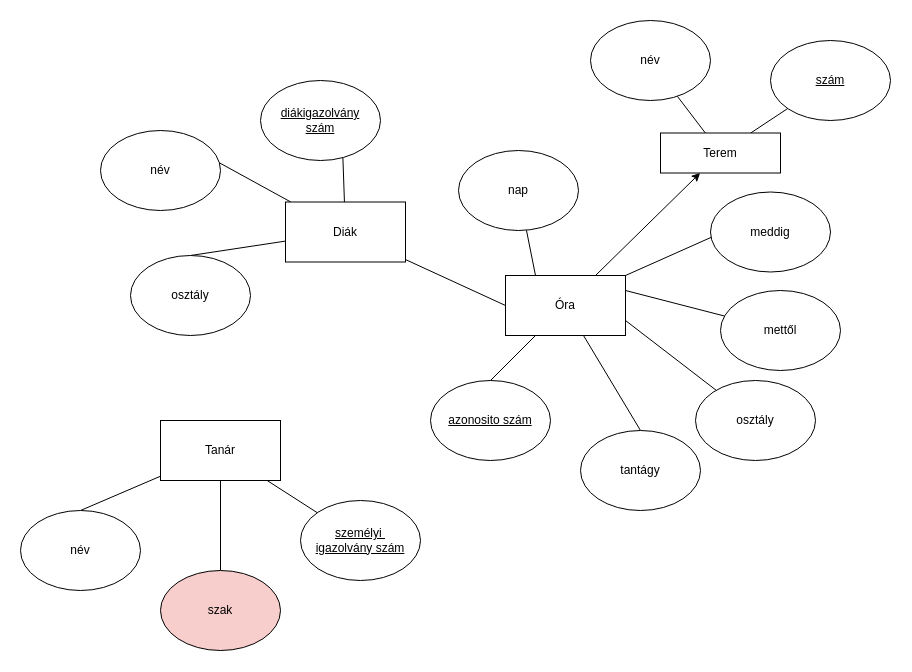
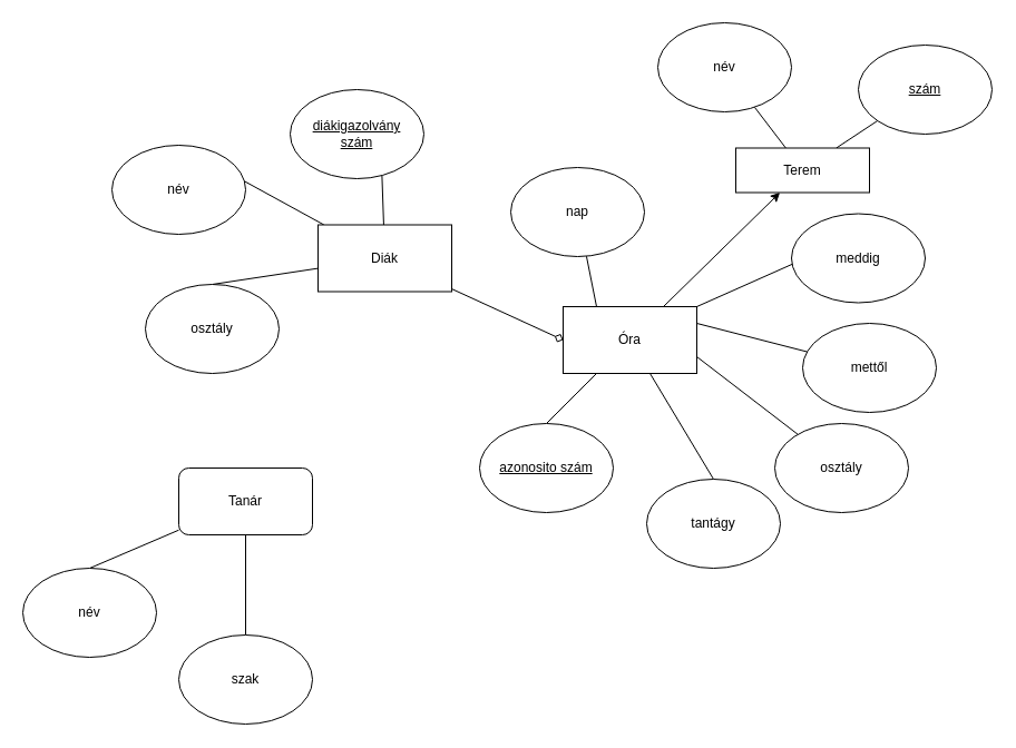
  <mxCell id="0" />
  <mxCell id="1" parent="0" />
  <mxCell id="2" style="edgeStyle=none;rounded=0;orthogonalLoop=1;jettySize=auto;html=1;entryX=0.5;entryY=0;entryDx=0;entryDy=0;endArrow=none;endFill=0;" edge="1" parent="1" source="5" target="21"><mxGeometry relative="1" as="geometry" /></mxCell>
  <mxCell id="3" style="edgeStyle=none;rounded=0;orthogonalLoop=1;jettySize=auto;html=1;endArrow=none;endFill=0;" edge="1" parent="1" source="5" target="19"><mxGeometry relative="1" as="geometry" /></mxCell>
- <mxCell id="4" style="edgeStyle=none;rounded=0;orthogonalLoop=1;jettySize=auto;html=1;endArrow=none;endFill=0;" edge="1" parent="1" source="5" target="20"><mxGeometry relative="1" as="geometry" /></mxCell>
- <mxCell id="5" value="Tanár" style="rounded=0;whiteSpace=wrap;html=1;" vertex="1" parent="1"><mxGeometry x="160" y="420" width="120" height="60" as="geometry" /></mxCell>
+ <mxCell id="5" value="Tanár" style="whiteSpace=wrap;html=1;rounded=1;" vertex="1" parent="1"><mxGeometry x="160" y="420" width="120" height="60" as="geometry" /></mxCell>
  <mxCell id="6" style="edgeStyle=none;rounded=0;orthogonalLoop=1;jettySize=auto;html=1;entryX=0.5;entryY=0;entryDx=0;entryDy=0;endArrow=none;endFill=0;" edge="1" parent="1" source="10" target="18"><mxGeometry relative="1" as="geometry" /></mxCell>
  <mxCell id="7" style="edgeStyle=none;rounded=0;orthogonalLoop=1;jettySize=auto;html=1;entryX=0.667;entryY=0.125;entryDx=0;entryDy=0;entryPerimeter=0;startArrow=none;startFill=0;endArrow=none;endFill=0;exitX=1;exitY=0;exitDx=0;exitDy=0;" edge="1" parent="1" source="10" target="17"><mxGeometry relative="1" as="geometry"><mxPoint x="610" y="140" as="sourcePoint" /></mxGeometry></mxCell>
  <mxCell id="8" style="edgeStyle=none;rounded=0;orthogonalLoop=1;jettySize=auto;html=1;startArrow=none;startFill=0;endArrow=none;endFill=0;exitX=1;exitY=0.25;exitDx=0;exitDy=0;" edge="1" parent="1" source="10" target="16"><mxGeometry relative="1" as="geometry"><mxPoint x="720" y="130" as="sourcePoint" /></mxGeometry></mxCell>
  <mxCell id="9" style="edgeStyle=none;rounded=0;orthogonalLoop=1;jettySize=auto;html=1;entryX=0.5;entryY=0;entryDx=0;entryDy=0;endArrow=none;endFill=0;" edge="1" parent="1" source="10" target="31"><mxGeometry relative="1" as="geometry" /></mxCell>
  <mxCell id="10" value="Óra" style="rounded=0;whiteSpace=wrap;html=1;" vertex="1" parent="1"><mxGeometry x="505" y="275" width="120" height="60" as="geometry" /></mxCell>
  <mxCell id="11" style="rounded=0;orthogonalLoop=1;jettySize=auto;html=1;entryX=0.5;entryY=0;entryDx=0;entryDy=0;endArrow=none;endFill=0;" edge="1" parent="1" source="15" target="25"><mxGeometry relative="1" as="geometry" /></mxCell>
  <mxCell id="12" style="rounded=0;orthogonalLoop=1;jettySize=auto;html=1;entryX=0.5;entryY=0;entryDx=0;entryDy=0;endArrow=none;endFill=0;" edge="1" parent="1" source="15" target="22"><mxGeometry relative="1" as="geometry" /></mxCell>
  <mxCell id="13" style="rounded=0;orthogonalLoop=1;jettySize=auto;html=1;entryX=0.667;entryY=0.125;entryDx=0;entryDy=0;entryPerimeter=0;endArrow=none;endFill=0;" edge="1" parent="1" source="15" target="23"><mxGeometry relative="1" as="geometry" /></mxCell>
- <mxCell id="14" style="rounded=0;orthogonalLoop=1;jettySize=auto;html=1;entryX=0;entryY=0.5;entryDx=0;entryDy=0;endArrow=none;endFill=0;" edge="1" parent="1" source="15" target="10"><mxGeometry relative="1" as="geometry" /></mxCell>
+ <mxCell id="14" style="rounded=0;orthogonalLoop=1;jettySize=auto;html=1;entryX=0;entryY=0.5;entryDx=0;entryDy=0;endArrow=diamond;endFill=0;" edge="1" parent="1" source="15" target="10"><mxGeometry relative="1" as="geometry" /></mxCell>
  <mxCell id="15" value="Diák" style="rounded=0;whiteSpace=wrap;html=1;" vertex="1" parent="1"><mxGeometry x="285" y="201.5" width="120" height="60" as="geometry" /></mxCell>
  <mxCell id="16" value="mettől" style="ellipse;whiteSpace=wrap;html=1;" vertex="1" parent="1"><mxGeometry x="720" y="290" width="120" height="80" as="geometry" /></mxCell>
  <mxCell id="17" value="meddig" style="ellipse;whiteSpace=wrap;html=1;" vertex="1" parent="1"><mxGeometry x="710" y="191.5" width="120" height="80" as="geometry" /></mxCell>
  <mxCell id="18" value="tantágy" style="ellipse;whiteSpace=wrap;html=1;" vertex="1" parent="1"><mxGeometry x="580" y="430" width="120" height="80" as="geometry" /></mxCell>
- <mxCell id="19" value="szak" style="ellipse;whiteSpace=wrap;html=1;fillColor=#f8cecc;" vertex="1" parent="1"><mxGeometry x="160" y="570" width="120" height="80" as="geometry" /></mxCell>
- <mxCell id="20" value="&lt;u&gt;személyi&amp;nbsp;&lt;br&gt;igazolvány szám&lt;/u&gt;" style="ellipse;whiteSpace=wrap;html=1;" vertex="1" parent="1"><mxGeometry x="300" y="500" width="120" height="80" as="geometry" /></mxCell>
+ <mxCell id="19" value="szak" style="ellipse;whiteSpace=wrap;html=1;" vertex="1" parent="1"><mxGeometry x="160" y="570" width="120" height="80" as="geometry" /></mxCell>
  <mxCell id="21" value="név" style="ellipse;whiteSpace=wrap;html=1;" vertex="1" parent="1"><mxGeometry x="20" y="510" width="120" height="80" as="geometry" /></mxCell>
  <mxCell id="22" value="osztály" style="ellipse;whiteSpace=wrap;html=1;" vertex="1" parent="1"><mxGeometry x="130" y="255" width="120" height="80" as="geometry" /></mxCell>
  <mxCell id="23" value="&lt;u&gt;diákigazolvány&lt;br&gt;szám&lt;/u&gt;" style="ellipse;whiteSpace=wrap;html=1;" vertex="1" parent="1"><mxGeometry x="260" y="80" width="120" height="80" as="geometry" /></mxCell>
  <mxCell id="24" value="&lt;u&gt;szám&lt;/u&gt;" style="ellipse;whiteSpace=wrap;html=1;" vertex="1" parent="1"><mxGeometry x="770" y="40" width="120" height="80" as="geometry" /></mxCell>
  <mxCell id="25" value="név" style="ellipse;whiteSpace=wrap;html=1;" vertex="1" parent="1"><mxGeometry x="100" y="130" width="120" height="80" as="geometry" /></mxCell>
  <mxCell id="26" style="edgeStyle=none;rounded=0;orthogonalLoop=1;jettySize=auto;html=1;endArrow=none;endFill=0;" edge="1" parent="1" source="28" target="24"><mxGeometry relative="1" as="geometry" /></mxCell>
  <mxCell id="27" style="edgeStyle=none;rounded=0;orthogonalLoop=1;jettySize=auto;html=1;entryX=0.75;entryY=0;entryDx=0;entryDy=0;endArrow=none;endFill=0;targetPerimeterSpacing=1;startArrow=classic;startFill=1;" edge="1" parent="1" source="28" target="10"><mxGeometry relative="1" as="geometry"><mxPoint x="650" y="95" as="targetPoint" /></mxGeometry></mxCell>
  <mxCell id="28" value="Terem" style="rounded=0;whiteSpace=wrap;html=1;" vertex="1" parent="1"><mxGeometry x="660" y="132.5" width="120" height="40" as="geometry" /></mxCell>
  <mxCell id="29" value="" style="rounded=0;orthogonalLoop=1;jettySize=auto;html=1;endArrow=none;endFill=0;" edge="1" parent="1" source="30" target="28"><mxGeometry relative="1" as="geometry" /></mxCell>
  <mxCell id="30" value="név" style="ellipse;whiteSpace=wrap;html=1;" vertex="1" parent="1"><mxGeometry x="590" y="20" width="120" height="80" as="geometry" /></mxCell>
  <mxCell id="31" value="&lt;u&gt;azonosito szám&lt;/u&gt;" style="ellipse;whiteSpace=wrap;html=1;" vertex="1" parent="1"><mxGeometry x="430" y="380" width="120" height="80" as="geometry" /></mxCell>
  <mxCell id="32" style="edgeStyle=none;rounded=0;orthogonalLoop=1;jettySize=auto;html=1;entryX=1;entryY=0.75;entryDx=0;entryDy=0;endArrow=none;endFill=0;" edge="1" parent="1" source="33" target="10"><mxGeometry relative="1" as="geometry" /></mxCell>
  <mxCell id="33" value="osztály" style="ellipse;whiteSpace=wrap;html=1;" vertex="1" parent="1"><mxGeometry x="695" y="380" width="120" height="80" as="geometry" /></mxCell>
  <mxCell id="34" style="rounded=0;orthogonalLoop=1;jettySize=auto;html=1;entryX=0.25;entryY=0;entryDx=0;entryDy=0;endArrow=none;endFill=0;" edge="1" parent="1" source="35" target="10"><mxGeometry relative="1" as="geometry" /></mxCell>
  <mxCell id="35" value="nap" style="ellipse;whiteSpace=wrap;html=1;" vertex="1" parent="1"><mxGeometry x="458" y="150" width="120" height="80" as="geometry" /></mxCell>
